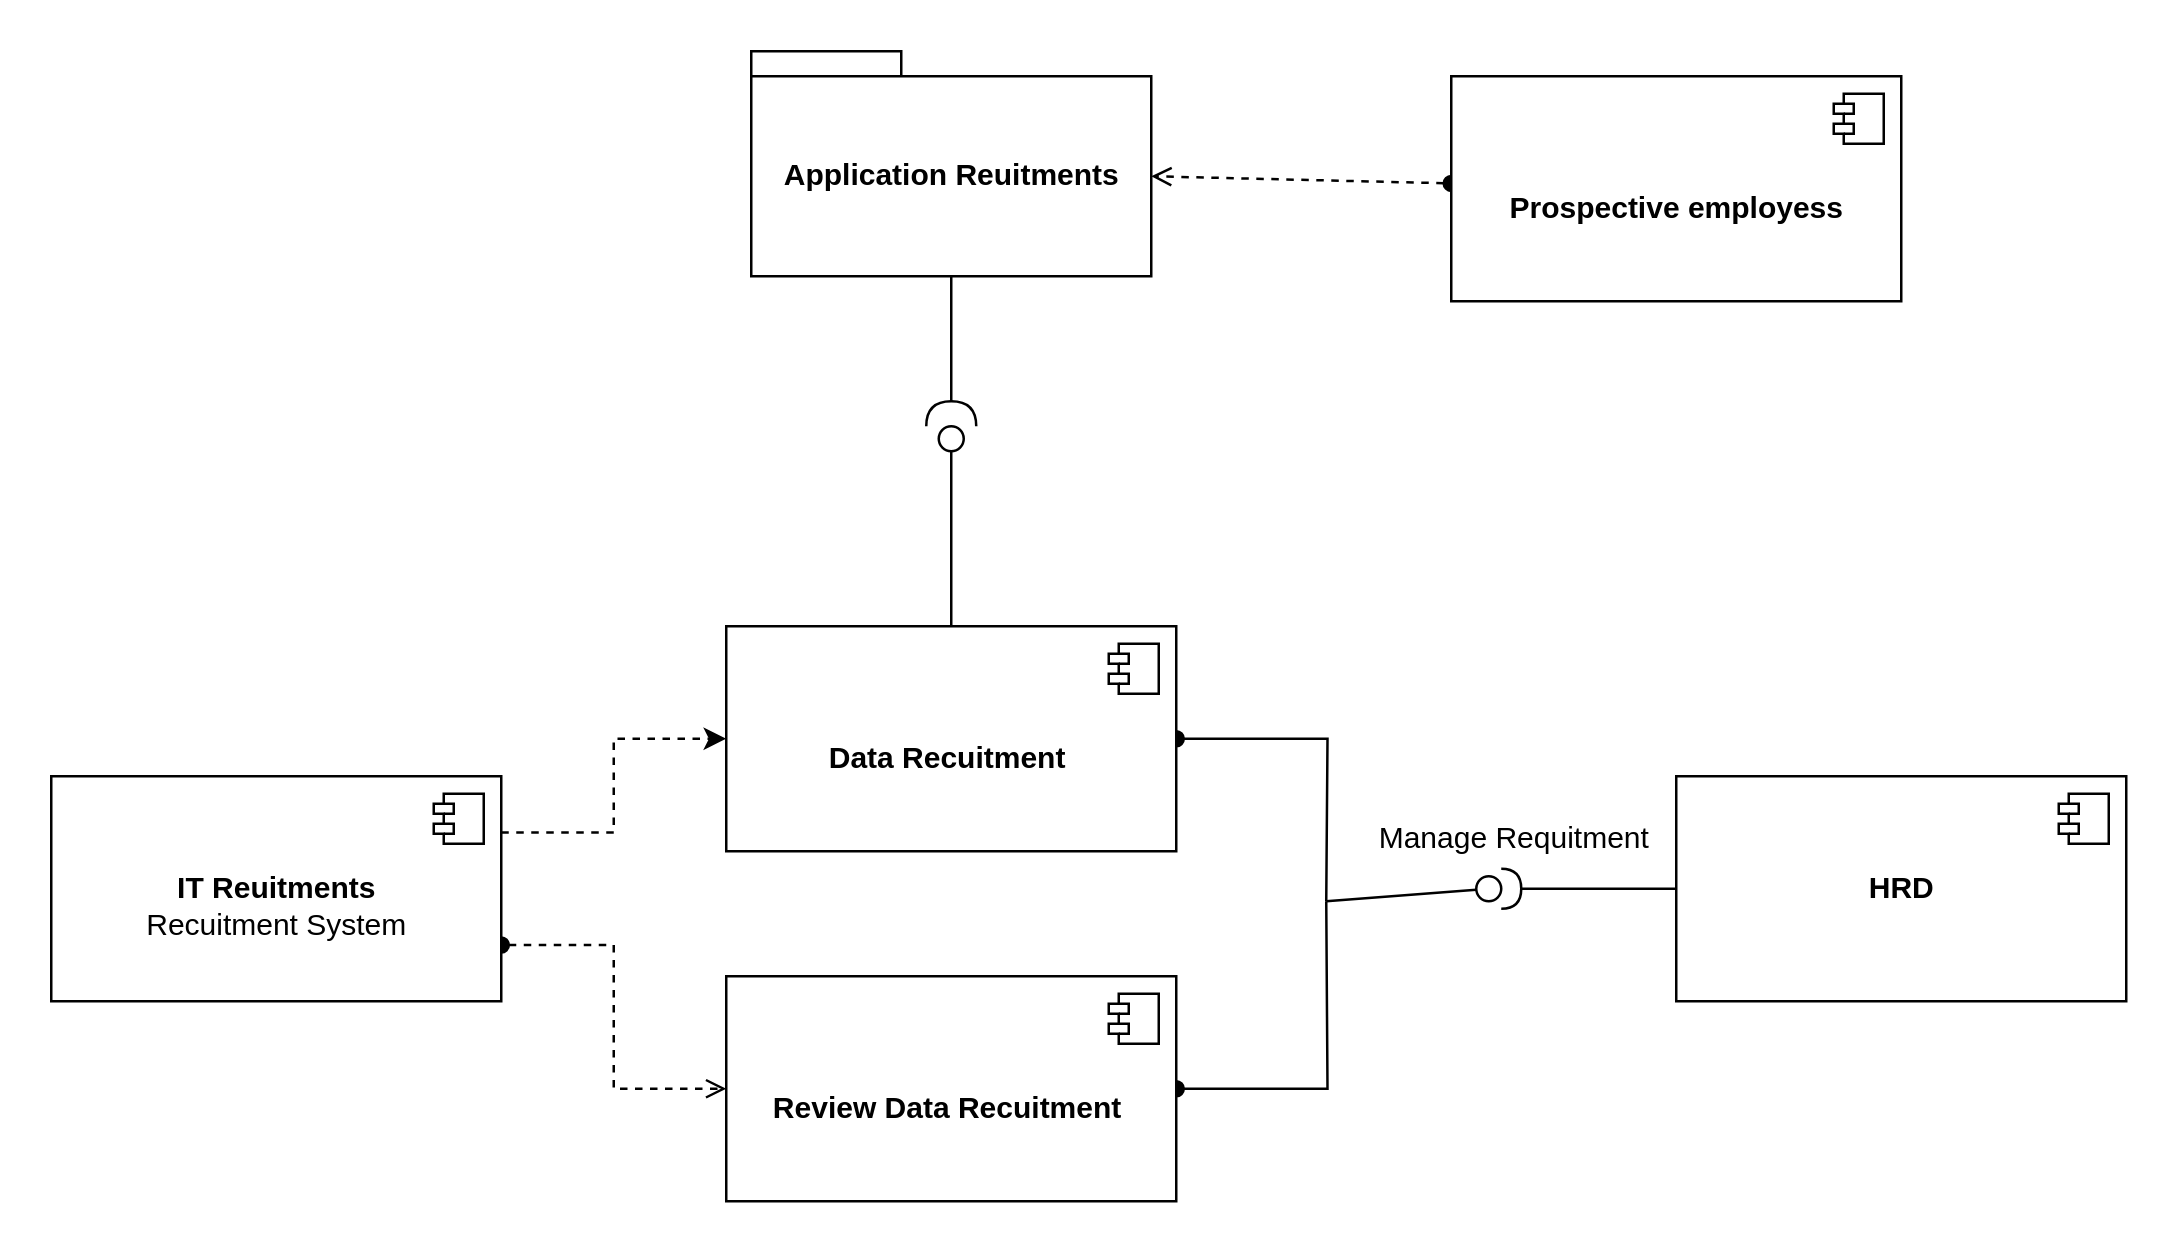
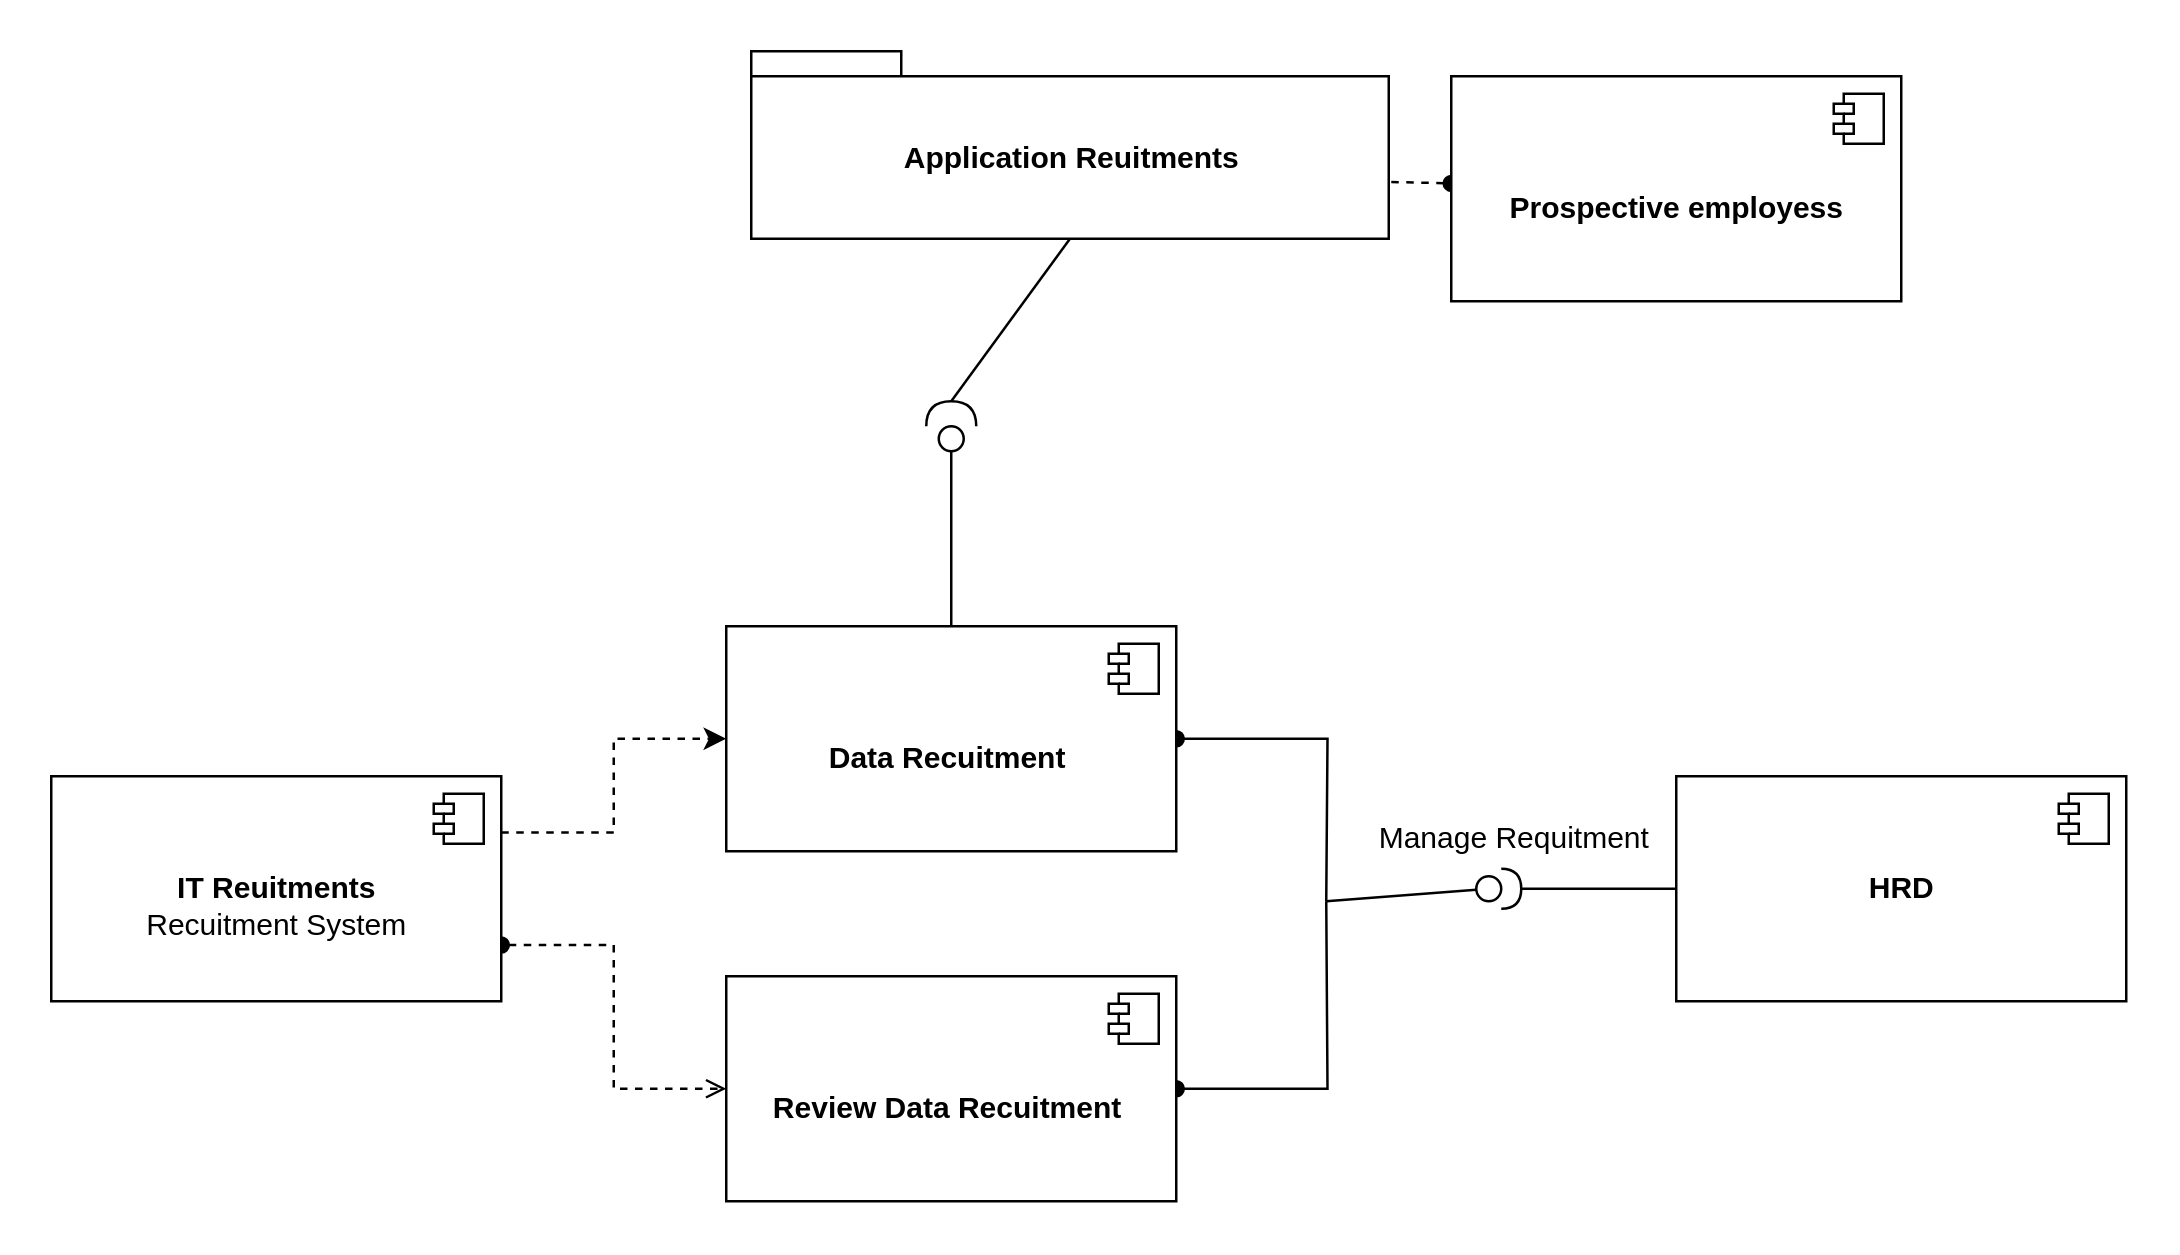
  <mxCell id="0" />
  <mxCell id="1" parent="0" />
  <mxCell id="2" style="edgeStyle=orthogonalEdgeStyle;rounded=0;orthogonalLoop=1;jettySize=auto;html=1;dashed=1;exitX=1;exitY=0.25;exitDx=0;exitDy=0;" edge="1" parent="1" source="4" target="9"><mxGeometry relative="1" as="geometry" /></mxCell>
  <mxCell id="3" style="edgeStyle=orthogonalEdgeStyle;rounded=0;orthogonalLoop=1;jettySize=auto;html=1;exitX=1;exitY=0.75;exitDx=0;exitDy=0;entryX=0;entryY=0.5;entryDx=0;entryDy=0;dashed=1;startArrow=oval;startFill=1;endArrow=open;endFill=0;" edge="1" parent="1" source="4" target="18"><mxGeometry relative="1" as="geometry" /></mxCell>
  <mxCell id="4" value="&lt;br&gt;&lt;b&gt;IT Reuitments&lt;br&gt;&lt;/b&gt;Recuitment System" style="html=1;dropTarget=0;" vertex="1" parent="1"><mxGeometry x="20" y="310" width="180" height="90" as="geometry" /></mxCell>
  <mxCell id="5" value="" style="shape=module;jettyWidth=8;jettyHeight=4;" vertex="1" parent="4"><mxGeometry x="1" width="20" height="20" relative="1" as="geometry"><mxPoint x="-27" y="7" as="offset" /></mxGeometry></mxCell>
  <mxCell id="6" value="&lt;b&gt;HRD&lt;/b&gt;" style="html=1;dropTarget=0;" vertex="1" parent="1"><mxGeometry x="670" y="310" width="180" height="90" as="geometry" /></mxCell>
  <mxCell id="7" value="" style="shape=module;jettyWidth=8;jettyHeight=4;" vertex="1" parent="6"><mxGeometry x="1" width="20" height="20" relative="1" as="geometry"><mxPoint x="-27" y="7" as="offset" /></mxGeometry></mxCell>
  <mxCell id="8" style="edgeStyle=orthogonalEdgeStyle;rounded=0;orthogonalLoop=1;jettySize=auto;html=1;startArrow=oval;startFill=1;endArrow=none;endFill=0;" edge="1" parent="1" source="9"><mxGeometry relative="1" as="geometry"><mxPoint x="530" y="360" as="targetPoint" /></mxGeometry></mxCell>
  <mxCell id="9" value="&lt;br&gt;&lt;b&gt;Data Recuitment&amp;nbsp;&lt;/b&gt;" style="html=1;dropTarget=0;" vertex="1" parent="1"><mxGeometry x="290" y="250" width="180" height="90" as="geometry" /></mxCell>
  <mxCell id="10" value="" style="shape=module;jettyWidth=8;jettyHeight=4;" vertex="1" parent="9"><mxGeometry x="1" width="20" height="20" relative="1" as="geometry"><mxPoint x="-27" y="7" as="offset" /></mxGeometry></mxCell>
  <mxCell id="11" style="edgeStyle=none;rounded=0;orthogonalLoop=1;jettySize=auto;html=1;entryX=0;entryY=0;entryDx=160;entryDy=50;entryPerimeter=0;dashed=1;startArrow=oval;startFill=1;endArrow=open;endFill=0;" edge="1" parent="1" source="12" target="14"><mxGeometry relative="1" as="geometry" /></mxCell>
  <mxCell id="12" value="&lt;br&gt;&lt;b&gt;Prospective employess&lt;/b&gt;" style="html=1;dropTarget=0;" vertex="1" parent="1"><mxGeometry x="580" y="30" width="180" height="90" as="geometry" /></mxCell>
  <mxCell id="13" value="" style="shape=module;jettyWidth=8;jettyHeight=4;" vertex="1" parent="12"><mxGeometry x="1" width="20" height="20" relative="1" as="geometry"><mxPoint x="-27" y="7" as="offset" /></mxGeometry></mxCell>
- <mxCell id="14" value="Application Reuitments" style="shape=folder;fontStyle=1;spacingTop=10;tabWidth=60;tabHeight=10;tabPosition=left;html=1;" vertex="1" parent="1"><mxGeometry x="300" y="20" width="160" height="90" as="geometry" /></mxCell>
+ <mxCell id="14" value="Application Reuitments" style="shape=folder;fontStyle=1;spacingTop=10;tabWidth=60;tabHeight=10;tabPosition=left;html=1;" vertex="1" parent="1"><mxGeometry x="300" y="20" width="255" height="75" as="geometry" /></mxCell>
  <mxCell id="15" value="Manage Requitment" style="text;html=1;align=center;verticalAlign=middle;resizable=0;points=[];autosize=1;strokeColor=none;fillColor=none;" vertex="1" parent="1"><mxGeometry x="540" y="320" width="130" height="30" as="geometry" /></mxCell>
  <mxCell id="16" value="" style="rounded=0;orthogonalLoop=1;jettySize=auto;html=1;endArrow=none;endFill=0;sketch=0;sourcePerimeterSpacing=0;targetPerimeterSpacing=0;exitX=0.5;exitY=1;exitDx=0;exitDy=0;exitPerimeter=0;entryX=1;entryY=0.5;entryDx=0;entryDy=0;entryPerimeter=0;" edge="1" target="22" parent="1" source="14"><mxGeometry relative="1" as="geometry"><mxPoint x="220" y="485" as="sourcePoint" /><mxPoint x="380" y="150" as="targetPoint" /></mxGeometry></mxCell>
  <mxCell id="17" style="edgeStyle=orthogonalEdgeStyle;rounded=0;orthogonalLoop=1;jettySize=auto;html=1;startArrow=oval;startFill=1;endArrow=none;endFill=0;" edge="1" parent="1" source="18"><mxGeometry relative="1" as="geometry"><mxPoint x="530" y="360" as="targetPoint" /></mxGeometry></mxCell>
  <mxCell id="18" value="&lt;br&gt;&lt;b&gt;Review Data Recuitment&amp;nbsp;&lt;/b&gt;" style="html=1;dropTarget=0;" vertex="1" parent="1"><mxGeometry x="290" y="390" width="180" height="90" as="geometry" /></mxCell>
  <mxCell id="19" value="" style="shape=module;jettyWidth=8;jettyHeight=4;" vertex="1" parent="18"><mxGeometry x="1" width="20" height="20" relative="1" as="geometry"><mxPoint x="-27" y="7" as="offset" /></mxGeometry></mxCell>
  <mxCell id="20" value="" style="ellipse;whiteSpace=wrap;html=1;align=center;aspect=fixed;resizable=0;points=[];outlineConnect=0;sketch=0;" vertex="1" parent="1"><mxGeometry x="375" y="170" width="10" height="10" as="geometry" /></mxCell>
  <mxCell id="21" value="" style="rounded=0;orthogonalLoop=1;jettySize=auto;html=1;endArrow=none;endFill=0;endSize=6;strokeWidth=1;sketch=0;exitX=0.5;exitY=0;exitDx=0;exitDy=0;" edge="1" parent="1" source="9" target="20"><mxGeometry relative="1" as="geometry"><mxPoint x="380" y="250" as="sourcePoint" /><mxPoint x="380" y="180" as="targetPoint" /></mxGeometry></mxCell>
  <mxCell id="22" value="" style="shape=requiredInterface;html=1;verticalLabelPosition=bottom;sketch=0;rotation=-90;" vertex="1" parent="1"><mxGeometry x="375" y="155" width="10" height="20" as="geometry" /></mxCell>
  <mxCell id="23" value="" style="rounded=0;orthogonalLoop=1;jettySize=auto;html=1;endArrow=none;endFill=0;sketch=0;sourcePerimeterSpacing=0;targetPerimeterSpacing=0;" edge="1" target="25" parent="1"><mxGeometry relative="1" as="geometry"><mxPoint x="530" y="360" as="sourcePoint" /></mxGeometry></mxCell>
  <mxCell id="24" value="" style="rounded=0;orthogonalLoop=1;jettySize=auto;html=1;endArrow=halfCircle;endFill=0;endSize=6;strokeWidth=1;sketch=0;exitX=0;exitY=0.5;exitDx=0;exitDy=0;" edge="1" parent="1" source="6"><mxGeometry relative="1" as="geometry"><mxPoint x="500" y="355" as="sourcePoint" /><mxPoint x="600" y="355" as="targetPoint" /></mxGeometry></mxCell>
  <mxCell id="25" value="" style="ellipse;whiteSpace=wrap;html=1;align=center;aspect=fixed;resizable=0;points=[];outlineConnect=0;sketch=0;" vertex="1" parent="1"><mxGeometry x="590" y="350" width="10" height="10" as="geometry" /></mxCell>
